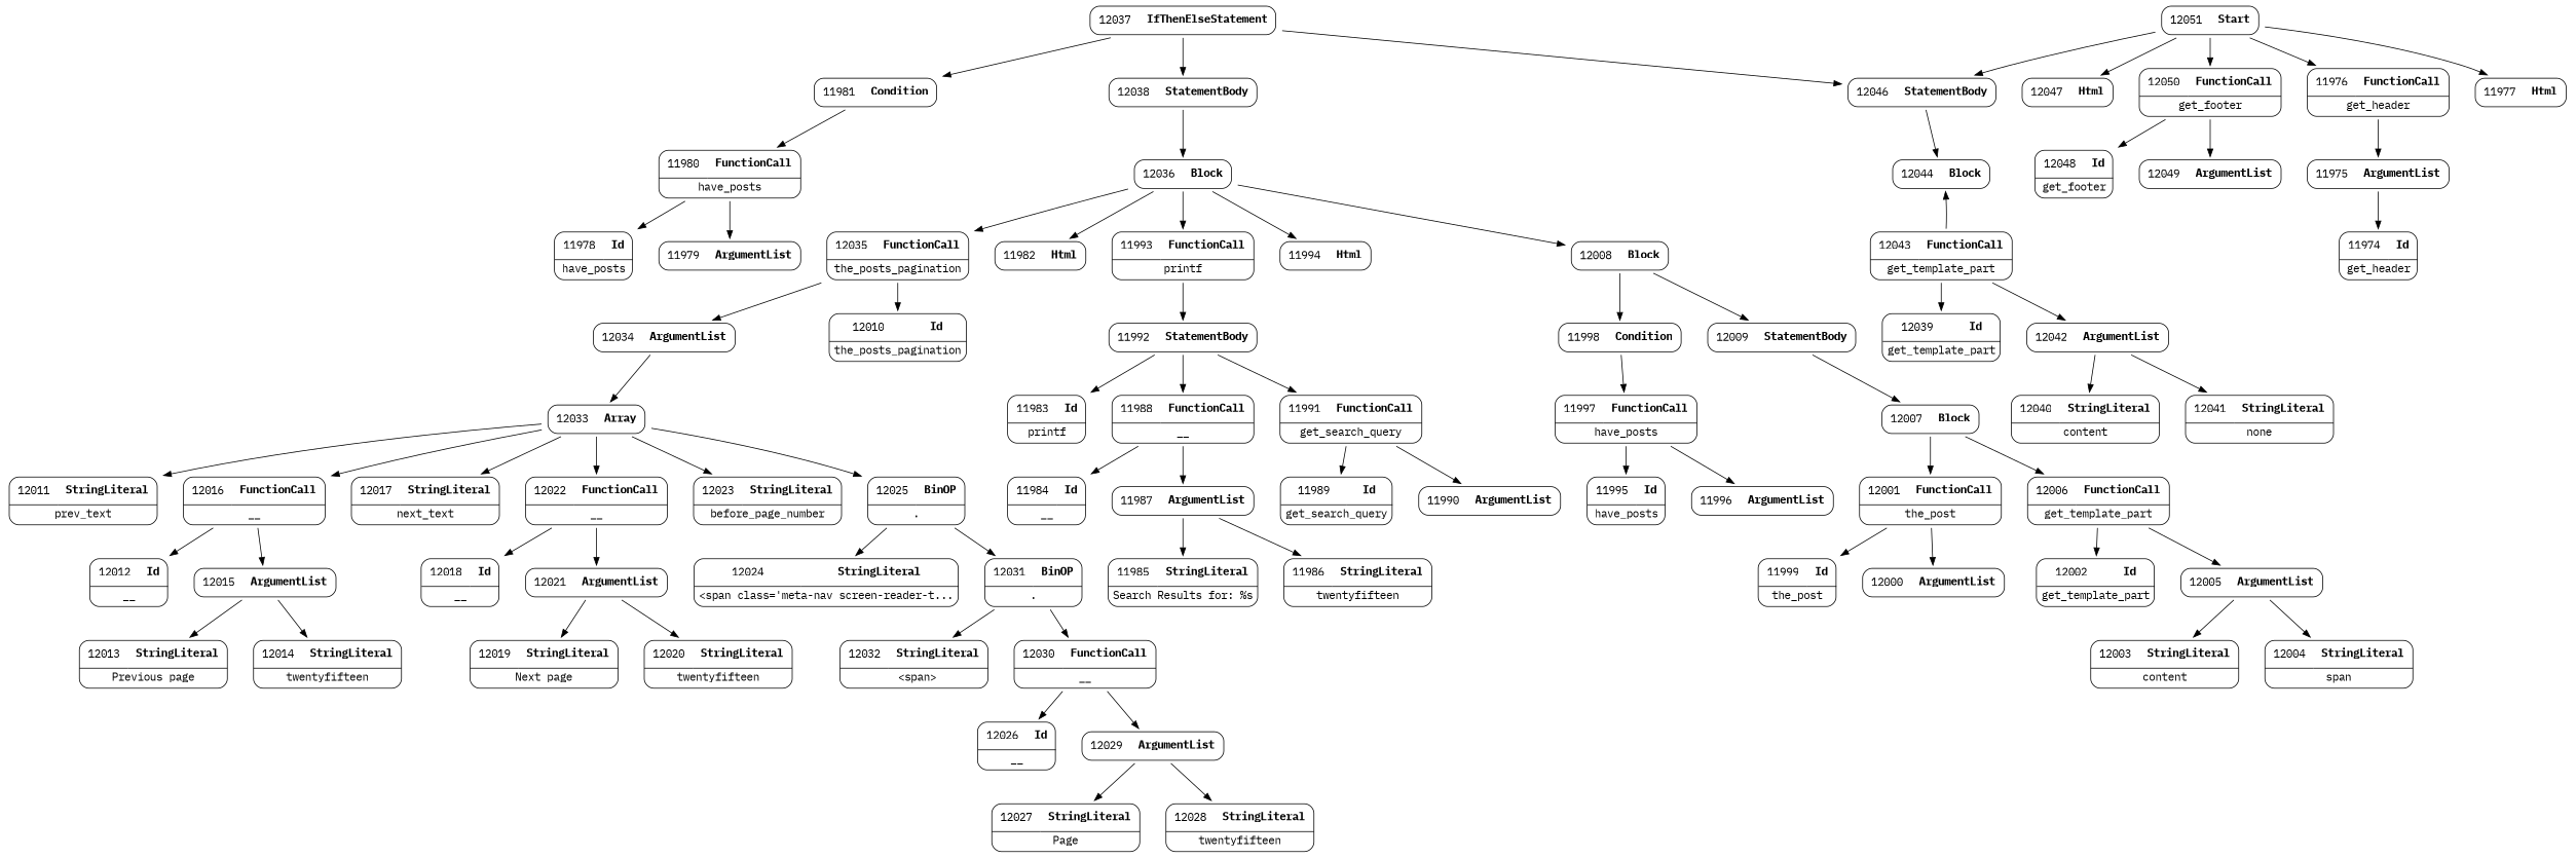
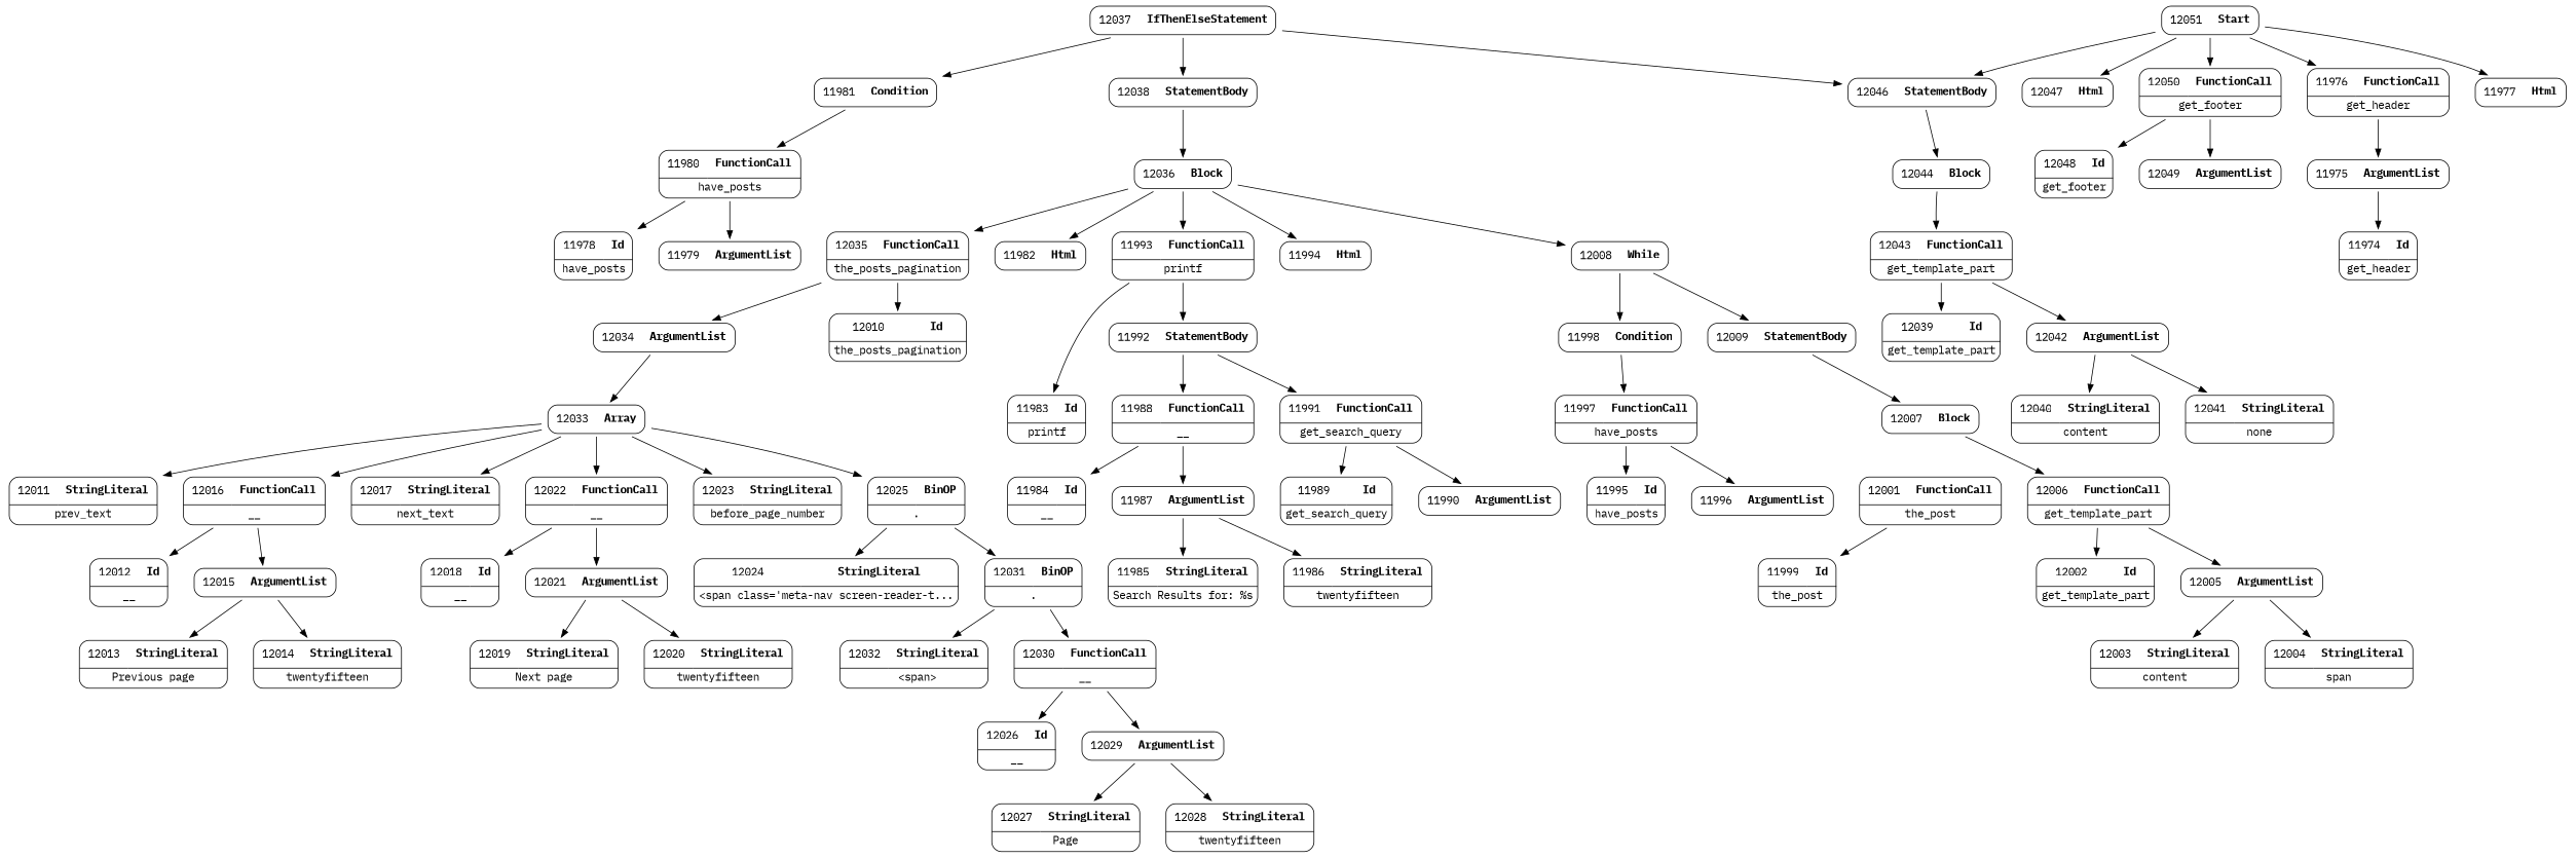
  digraph {
    fontname="IBM Plex Mono"
    node [fontname="IBM Plex Mono" shape=none]
    edge [fontname="IBM Plex Mono" weight=2]
    n1 [label=<<TABLE border='1' cellspacing='0' cellpadding='10' style='rounded' ><TR><TD border='0'>12032</TD><TD border='0'><B>StringLiteral</B></TD></TR><HR/><TR><TD border='0' cellpadding='5' colspan='2'> &lt;span&gt;</TD></TR></TABLE>>]
    n2 [label=<<TABLE border='1' cellspacing='0' cellpadding='10' style='rounded' ><TR><TD border='0'>12033</TD><TD border='0'><B>Array</B></TD></TR></TABLE>>]
    n3 [label=<<TABLE border='1' cellspacing='0' cellpadding='10' style='rounded' ><TR><TD border='0'>12011</TD><TD border='0'><B>StringLiteral</B></TD></TR><HR/><TR><TD border='0' cellpadding='5' colspan='2'>prev_text</TD></TR></TABLE>>]
    n4 [label=<<TABLE border='1' cellspacing='0' cellpadding='10' style='rounded' ><TR><TD border='0'>12016</TD><TD border='0'><B>FunctionCall</B></TD></TR><HR/><TR><TD border='0' cellpadding='5' colspan='2'>__</TD></TR></TABLE>>]
    n5 [label=<<TABLE border='1' cellspacing='0' cellpadding='10' style='rounded' ><TR><TD border='0'>12017</TD><TD border='0'><B>StringLiteral</B></TD></TR><HR/><TR><TD border='0' cellpadding='5' colspan='2'>next_text</TD></TR></TABLE>>]
    n6 [label=<<TABLE border='1' cellspacing='0' cellpadding='10' style='rounded' ><TR><TD border='0'>12022</TD><TD border='0'><B>FunctionCall</B></TD></TR><HR/><TR><TD border='0' cellpadding='5' colspan='2'>__</TD></TR></TABLE>>]
    n7 [label=<<TABLE border='1' cellspacing='0' cellpadding='10' style='rounded' ><TR><TD border='0'>12023</TD><TD border='0'><B>StringLiteral</B></TD></TR><HR/><TR><TD border='0' cellpadding='5' colspan='2'>before_page_number</TD></TR></TABLE>>]
    n8 [label=<<TABLE border='1' cellspacing='0' cellpadding='10' style='rounded' ><TR><TD border='0'>12025</TD><TD border='0'><B>BinOP</B></TD></TR><HR/><TR><TD border='0' cellpadding='5' colspan='2'>.</TD></TR></TABLE>>]
    n9 [label=<<TABLE border='1' cellspacing='0' cellpadding='10' style='rounded' ><TR><TD border='0'>12012</TD><TD border='0'><B>Id</B></TD></TR><HR/><TR><TD border='0' cellpadding='5' colspan='2'>__</TD></TR></TABLE>>]
    n10 [label=<<TABLE border='1' cellspacing='0' cellpadding='10' style='rounded' ><TR><TD border='0'>12015</TD><TD border='0'><B>ArgumentList</B></TD></TR></TABLE>>]
    n11 [label=<<TABLE border='1' cellspacing='0' cellpadding='10' style='rounded' ><TR><TD border='0'>12018</TD><TD border='0'><B>Id</B></TD></TR><HR/><TR><TD border='0' cellpadding='5' colspan='2'>__</TD></TR></TABLE>>]
    n12 [label=<<TABLE border='1' cellspacing='0' cellpadding='10' style='rounded' ><TR><TD border='0'>12021</TD><TD border='0'><B>ArgumentList</B></TD></TR></TABLE>>]
    n13 [label=<<TABLE border='1' cellspacing='0' cellpadding='10' style='rounded' ><TR><TD border='0'>12024</TD><TD border='0'><B>StringLiteral</B></TD></TR><HR/><TR><TD border='0' cellpadding='5' colspan='2'>&lt;span class='meta-nav screen-reader-t...</TD></TR></TABLE>>]
    n14 [label=<<TABLE border='1' cellspacing='0' cellpadding='10' style='rounded' ><TR><TD border='0'>12031</TD><TD border='0'><B>BinOP</B></TD></TR><HR/><TR><TD border='0' cellpadding='5' colspan='2'>.</TD></TR></TABLE>>]
    n15 [label=<<TABLE border='1' cellspacing='0' cellpadding='10' style='rounded' ><TR><TD border='0'>12013</TD><TD border='0'><B>StringLiteral</B></TD></TR><HR/><TR><TD border='0' cellpadding='5' colspan='2'>Previous page</TD></TR></TABLE>>]
    n16 [label=<<TABLE border='1' cellspacing='0' cellpadding='10' style='rounded' ><TR><TD border='0'>12014</TD><TD border='0'><B>StringLiteral</B></TD></TR><HR/><TR><TD border='0' cellpadding='5' colspan='2'>twentyfifteen</TD></TR></TABLE>>]
    n17 [label=<<TABLE border='1' cellspacing='0' cellpadding='10' style='rounded' ><TR><TD border='0'>12019</TD><TD border='0'><B>StringLiteral</B></TD></TR><HR/><TR><TD border='0' cellpadding='5' colspan='2'>Next page</TD></TR></TABLE>>]
    n18 [label=<<TABLE border='1' cellspacing='0' cellpadding='10' style='rounded' ><TR><TD border='0'>12020</TD><TD border='0'><B>StringLiteral</B></TD></TR><HR/><TR><TD border='0' cellpadding='5' colspan='2'>twentyfifteen</TD></TR></TABLE>>]
    n19 [label=<<TABLE border='1' cellspacing='0' cellpadding='10' style='rounded' ><TR><TD border='0'>12030</TD><TD border='0'><B>FunctionCall</B></TD></TR><HR/><TR><TD border='0' cellpadding='5' colspan='2'>__</TD></TR></TABLE>>]
    n20 [label=<<TABLE border='1' cellspacing='0' cellpadding='10' style='rounded' ><TR><TD border='0'>12034</TD><TD border='0'><B>ArgumentList</B></TD></TR></TABLE>>]
    n21 [label=<<TABLE border='1' cellspacing='0' cellpadding='10' style='rounded' ><TR><TD border='0'>12035</TD><TD border='0'><B>FunctionCall</B></TD></TR><HR/><TR><TD border='0' cellpadding='5' colspan='2'>the_posts_pagination</TD></TR></TABLE>>]
    n22 [label=<<TABLE border='1' cellspacing='0' cellpadding='10' style='rounded' ><TR><TD border='0'>12010</TD><TD border='0'><B>Id</B></TD></TR><HR/><TR><TD border='0' cellpadding='5' colspan='2'>the_posts_pagination</TD></TR></TABLE>>]
    n23 [label=<<TABLE border='1' cellspacing='0' cellpadding='10' style='rounded' ><TR><TD border='0'>12036</TD><TD border='0'><B>Block</B></TD></TR></TABLE>>]
    n24 [label=<<TABLE border='1' cellspacing='0' cellpadding='10' style='rounded' ><TR><TD border='0'>11982</TD><TD border='0'><B>Html</B></TD></TR></TABLE>>]
    n25 [label=<<TABLE border='1' cellspacing='0' cellpadding='10' style='rounded' ><TR><TD border='0'>11993</TD><TD border='0'><B>FunctionCall</B></TD></TR><HR/><TR><TD border='0' cellpadding='5' colspan='2'>printf</TD></TR></TABLE>>]
    n26 [label=<<TABLE border='1' cellspacing='0' cellpadding='10' style='rounded' ><TR><TD border='0'>11994</TD><TD border='0'><B>Html</B></TD></TR></TABLE>>]
-   n27 [label=<<TABLE border='1' cellspacing='0' cellpadding='10' style='rounded' ><TR><TD border='0'>12008</TD><TD border='0'><B>Block</B></TD></TR></TABLE>>]
+   n27 [label=<<TABLE border='1' cellspacing='0' cellpadding='10' style='rounded' ><TR><TD border='0'>12008</TD><TD border='0'><B>While</B></TD></TR></TABLE>>]
    n28 [label=<<TABLE border='1' cellspacing='0' cellpadding='10' style='rounded' ><TR><TD border='0'>11983</TD><TD border='0'><B>Id</B></TD></TR><HR/><TR><TD border='0' cellpadding='5' colspan='2'>printf</TD></TR></TABLE>>]
    n29 [label=<<TABLE border='1' cellspacing='0' cellpadding='10' style='rounded' ><TR><TD border='0'>11992</TD><TD border='0'><B>StatementBody</B></TD></TR></TABLE>>]
    n30 [label=<<TABLE border='1' cellspacing='0' cellpadding='10' style='rounded' ><TR><TD border='0'>11998</TD><TD border='0'><B>Condition</B></TD></TR></TABLE>>]
    n31 [label=<<TABLE border='1' cellspacing='0' cellpadding='10' style='rounded' ><TR><TD border='0'>12009</TD><TD border='0'><B>StatementBody</B></TD></TR></TABLE>>]
    n32 [label=<<TABLE border='1' cellspacing='0' cellpadding='10' style='rounded' ><TR><TD border='0'>11988</TD><TD border='0'><B>FunctionCall</B></TD></TR><HR/><TR><TD border='0' cellpadding='5' colspan='2'>__</TD></TR></TABLE>>]
    n33 [label=<<TABLE border='1' cellspacing='0' cellpadding='10' style='rounded' ><TR><TD border='0'>11991</TD><TD border='0'><B>FunctionCall</B></TD></TR><HR/><TR><TD border='0' cellpadding='5' colspan='2'>get_search_query</TD></TR></TABLE>>]
    n34 [label=<<TABLE border='1' cellspacing='0' cellpadding='10' style='rounded' ><TR><TD border='0'>11997</TD><TD border='0'><B>FunctionCall</B></TD></TR><HR/><TR><TD border='0' cellpadding='5' colspan='2'>have_posts</TD></TR></TABLE>>]
    n35 [label=<<TABLE border='1' cellspacing='0' cellpadding='10' style='rounded' ><TR><TD border='0'>12007</TD><TD border='0'><B>Block</B></TD></TR></TABLE>>]
    n36 [label=<<TABLE border='1' cellspacing='0' cellpadding='10' style='rounded' ><TR><TD border='0'>12037</TD><TD border='0'><B>IfThenElseStatement</B></TD></TR></TABLE>>]
    n37 [label=<<TABLE border='1' cellspacing='0' cellpadding='10' style='rounded' ><TR><TD border='0'>11981</TD><TD border='0'><B>Condition</B></TD></TR></TABLE>>]
    n38 [label=<<TABLE border='1' cellspacing='0' cellpadding='10' style='rounded' ><TR><TD border='0'>12038</TD><TD border='0'><B>StatementBody</B></TD></TR></TABLE>>]
    n39 [label=<<TABLE border='1' cellspacing='0' cellpadding='10' style='rounded' ><TR><TD border='0'>12046</TD><TD border='0'><B>StatementBody</B></TD></TR></TABLE>>]
    n40 [label=<<TABLE border='1' cellspacing='0' cellpadding='10' style='rounded' ><TR><TD border='0'>11980</TD><TD border='0'><B>FunctionCall</B></TD></TR><HR/><TR><TD border='0' cellpadding='5' colspan='2'>have_posts</TD></TR></TABLE>>]
    n41 [label=<<TABLE border='1' cellspacing='0' cellpadding='10' style='rounded' ><TR><TD border='0'>12044</TD><TD border='0'><B>Block</B></TD></TR></TABLE>>]
    n42 [label=<<TABLE border='1' cellspacing='0' cellpadding='10' style='rounded' ><TR><TD border='0'>11978</TD><TD border='0'><B>Id</B></TD></TR><HR/><TR><TD border='0' cellpadding='5' colspan='2'>have_posts</TD></TR></TABLE>>]
    n43 [label=<<TABLE border='1' cellspacing='0' cellpadding='10' style='rounded' ><TR><TD border='0'>11979</TD><TD border='0'><B>ArgumentList</B></TD></TR></TABLE>>]
    n44 [label=<<TABLE border='1' cellspacing='0' cellpadding='10' style='rounded' ><TR><TD border='0'>12043</TD><TD border='0'><B>FunctionCall</B></TD></TR><HR/><TR><TD border='0' cellpadding='5' colspan='2'>get_template_part</TD></TR></TABLE>>]
    n45 [label=<<TABLE border='1' cellspacing='0' cellpadding='10' style='rounded' ><TR><TD border='0'>12039</TD><TD border='0'><B>Id</B></TD></TR><HR/><TR><TD border='0' cellpadding='5' colspan='2'>get_template_part</TD></TR></TABLE>>]
    n46 [label=<<TABLE border='1' cellspacing='0' cellpadding='10' style='rounded' ><TR><TD border='0'>12040</TD><TD border='0'><B>StringLiteral</B></TD></TR><HR/><TR><TD border='0' cellpadding='5' colspan='2'>content</TD></TR></TABLE>>]
    n47 [label=<<TABLE border='1' cellspacing='0' cellpadding='10' style='rounded' ><TR><TD border='0'>12041</TD><TD border='0'><B>StringLiteral</B></TD></TR><HR/><TR><TD border='0' cellpadding='5' colspan='2'>none</TD></TR></TABLE>>]
    n48 [label=<<TABLE border='1' cellspacing='0' cellpadding='10' style='rounded' ><TR><TD border='0'>12042</TD><TD border='0'><B>ArgumentList</B></TD></TR></TABLE>>]
    n49 [label=<<TABLE border='1' cellspacing='0' cellpadding='10' style='rounded' ><TR><TD border='0'>12047</TD><TD border='0'><B>Html</B></TD></TR></TABLE>>]
    n50 [label=<<TABLE border='1' cellspacing='0' cellpadding='10' style='rounded' ><TR><TD border='0'>12048</TD><TD border='0'><B>Id</B></TD></TR><HR/><TR><TD border='0' cellpadding='5' colspan='2'>get_footer</TD></TR></TABLE>>]
    n51 [label=<<TABLE border='1' cellspacing='0' cellpadding='10' style='rounded' ><TR><TD border='0'>12049</TD><TD border='0'><B>ArgumentList</B></TD></TR></TABLE>>]
    n52 [label=<<TABLE border='1' cellspacing='0' cellpadding='10' style='rounded' ><TR><TD border='0'>12050</TD><TD border='0'><B>FunctionCall</B></TD></TR><HR/><TR><TD border='0' cellpadding='5' colspan='2'>get_footer</TD></TR></TABLE>>]
    n53 [label=<<TABLE border='1' cellspacing='0' cellpadding='10' style='rounded' ><TR><TD border='0'>12051</TD><TD border='0'><B>Start</B></TD></TR></TABLE>>]
    n54 [label=<<TABLE border='1' cellspacing='0' cellpadding='10' style='rounded' ><TR><TD border='0'>11976</TD><TD border='0'><B>FunctionCall</B></TD></TR><HR/><TR><TD border='0' cellpadding='5' colspan='2'>get_header</TD></TR></TABLE>>]
    n55 [label=<<TABLE border='1' cellspacing='0' cellpadding='10' style='rounded' ><TR><TD border='0'>11977</TD><TD border='0'><B>Html</B></TD></TR></TABLE>>]
    n56 [label=<<TABLE border='1' cellspacing='0' cellpadding='10' style='rounded' ><TR><TD border='0'>11975</TD><TD border='0'><B>ArgumentList</B></TD></TR></TABLE>>]
    n57 [label=<<TABLE border='1' cellspacing='0' cellpadding='10' style='rounded' ><TR><TD border='0'>11974</TD><TD border='0'><B>Id</B></TD></TR><HR/><TR><TD border='0' cellpadding='5' colspan='2'>get_header</TD></TR></TABLE>>]
    n58 [label=<<TABLE border='1' cellspacing='0' cellpadding='10' style='rounded' ><TR><TD border='0'>11984</TD><TD border='0'><B>Id</B></TD></TR><HR/><TR><TD border='0' cellpadding='5' colspan='2'>__</TD></TR></TABLE>>]
    n59 [label=<<TABLE border='1' cellspacing='0' cellpadding='10' style='rounded' ><TR><TD border='0'>11985</TD><TD border='0'><B>StringLiteral</B></TD></TR><HR/><TR><TD border='0' cellpadding='5' colspan='2'>Search Results for: %s</TD></TR></TABLE>>]
    n60 [label=<<TABLE border='1' cellspacing='0' cellpadding='10' style='rounded' ><TR><TD border='0'>11986</TD><TD border='0'><B>StringLiteral</B></TD></TR><HR/><TR><TD border='0' cellpadding='5' colspan='2'>twentyfifteen</TD></TR></TABLE>>]
    n61 [label=<<TABLE border='1' cellspacing='0' cellpadding='10' style='rounded' ><TR><TD border='0'>11987</TD><TD border='0'><B>ArgumentList</B></TD></TR></TABLE>>]
    n62 [label=<<TABLE border='1' cellspacing='0' cellpadding='10' style='rounded' ><TR><TD border='0'>11989</TD><TD border='0'><B>Id</B></TD></TR><HR/><TR><TD border='0' cellpadding='5' colspan='2'>get_search_query</TD></TR></TABLE>>]
    n63 [label=<<TABLE border='1' cellspacing='0' cellpadding='10' style='rounded' ><TR><TD border='0'>11990</TD><TD border='0'><B>ArgumentList</B></TD></TR></TABLE>>]
    n64 [label=<<TABLE border='1' cellspacing='0' cellpadding='10' style='rounded' ><TR><TD border='0'>11995</TD><TD border='0'><B>Id</B></TD></TR><HR/><TR><TD border='0' cellpadding='5' colspan='2'>have_posts</TD></TR></TABLE>>]
    n65 [label=<<TABLE border='1' cellspacing='0' cellpadding='10' style='rounded' ><TR><TD border='0'>11996</TD><TD border='0'><B>ArgumentList</B></TD></TR></TABLE>>]
    n66 [label=<<TABLE border='1' cellspacing='0' cellpadding='10' style='rounded' ><TR><TD border='0'>11999</TD><TD border='0'><B>Id</B></TD></TR><HR/><TR><TD border='0' cellpadding='5' colspan='2'>the_post</TD></TR></TABLE>>]
-   n67 [label=<<TABLE border='1' cellspacing='0' cellpadding='10' style='rounded' ><TR><TD border='0'>12000</TD><TD border='0'><B>ArgumentList</B></TD></TR></TABLE>>]
    n68 [label=<<TABLE border='1' cellspacing='0' cellpadding='10' style='rounded' ><TR><TD border='0'>12001</TD><TD border='0'><B>FunctionCall</B></TD></TR><HR/><TR><TD border='0' cellpadding='5' colspan='2'>the_post</TD></TR></TABLE>>]
    n69 [label=<<TABLE border='1' cellspacing='0' cellpadding='10' style='rounded' ><TR><TD border='0'>12002</TD><TD border='0'><B>Id</B></TD></TR><HR/><TR><TD border='0' cellpadding='5' colspan='2'>get_template_part</TD></TR></TABLE>>]
    n70 [label=<<TABLE border='1' cellspacing='0' cellpadding='10' style='rounded' ><TR><TD border='0'>12003</TD><TD border='0'><B>StringLiteral</B></TD></TR><HR/><TR><TD border='0' cellpadding='5' colspan='2'>content</TD></TR></TABLE>>]
    n71 [label=<<TABLE border='1' cellspacing='0' cellpadding='10' style='rounded' ><TR><TD border='0'>12004</TD><TD border='0'><B>StringLiteral</B></TD></TR><HR/><TR><TD border='0' cellpadding='5' colspan='2'>span</TD></TR></TABLE>>]
    n72 [label=<<TABLE border='1' cellspacing='0' cellpadding='10' style='rounded' ><TR><TD border='0'>12005</TD><TD border='0'><B>ArgumentList</B></TD></TR></TABLE>>]
    n73 [label=<<TABLE border='1' cellspacing='0' cellpadding='10' style='rounded' ><TR><TD border='0'>12006</TD><TD border='0'><B>FunctionCall</B></TD></TR><HR/><TR><TD border='0' cellpadding='5' colspan='2'>get_template_part</TD></TR></TABLE>>]
    n74 [label=<<TABLE border='1' cellspacing='0' cellpadding='10' style='rounded' ><TR><TD border='0'>12026</TD><TD border='0'><B>Id</B></TD></TR><HR/><TR><TD border='0' cellpadding='5' colspan='2'>__</TD></TR></TABLE>>]
    n75 [label=<<TABLE border='1' cellspacing='0' cellpadding='10' style='rounded' ><TR><TD border='0'>12029</TD><TD border='0'><B>ArgumentList</B></TD></TR></TABLE>>]
    n76 [label=<<TABLE border='1' cellspacing='0' cellpadding='10' style='rounded' ><TR><TD border='0'>12027</TD><TD border='0'><B>StringLiteral</B></TD></TR><HR/><TR><TD border='0' cellpadding='5' colspan='2'>Page</TD></TR></TABLE>>]
    n77 [label=<<TABLE border='1' cellspacing='0' cellpadding='10' style='rounded' ><TR><TD border='0'>12028</TD><TD border='0'><B>StringLiteral</B></TD></TR><HR/><TR><TD border='0' cellpadding='5' colspan='2'>twentyfifteen</TD></TR></TABLE>>]
    n2 -> n3
    n2 -> n4
    n2 -> n5
    n2 -> n6
    n2 -> n7
    n2 -> n8
    n4 -> n9
    n4 -> n10
    n6 -> n11
    n6 -> n12
    n8 -> n13
    n8 -> n14
    n10 -> n15
    n10 -> n16
    n12 -> n17
    n12 -> n18
    n14 -> n1
    n14 -> n19
    n19 -> n74
    n19 -> n75
    n20 -> n2
    n21 -> n20
    n21 -> n22
    n23 -> n21
    n23 -> n24
    n23 -> n25
    n23 -> n26
    n23 -> n27
-   n29 -> n28
+   n25 -> n28
    n25 -> n29
    n27 -> n30
    n27 -> n31
    n29 -> n32
    n29 -> n33
    n30 -> n34
    n31 -> n35
    n32 -> n58
    n32 -> n61
    n33 -> n62
    n33 -> n63
    n34 -> n64
    n34 -> n65
-   n35 -> n68
    n35 -> n73
    n36 -> n37
    n36 -> n38
    n36 -> n39
    n37 -> n40
    n38 -> n23
    n39 -> n41
    n40 -> n42
    n40 -> n43
-   n44 -> n41
+   n41 -> n44
    n44 -> n45
    n44 -> n48
    n48 -> n46
    n48 -> n47
    n52 -> n50
    n52 -> n51
    n53 -> n39
    n53 -> n49
    n53 -> n52
    n53 -> n54
    n53 -> n55
    n54 -> n56
    n56 -> n57
    n61 -> n59
    n61 -> n60
    n68 -> n66
-   n68 -> n67
    n72 -> n70
    n72 -> n71
    n73 -> n69
    n73 -> n72
    n75 -> n76
    n75 -> n77
  }
